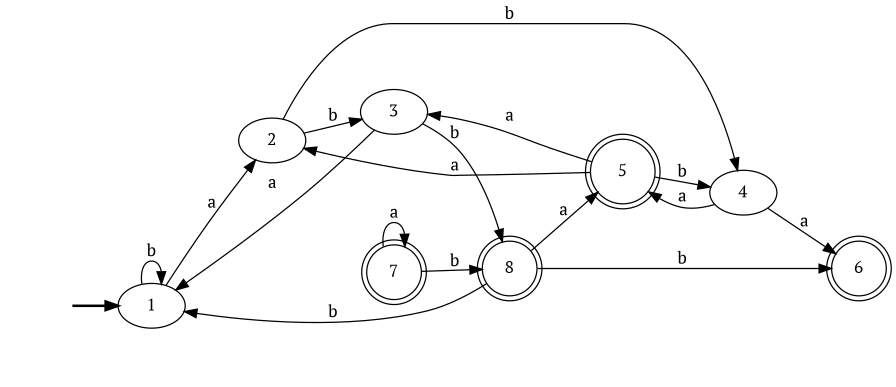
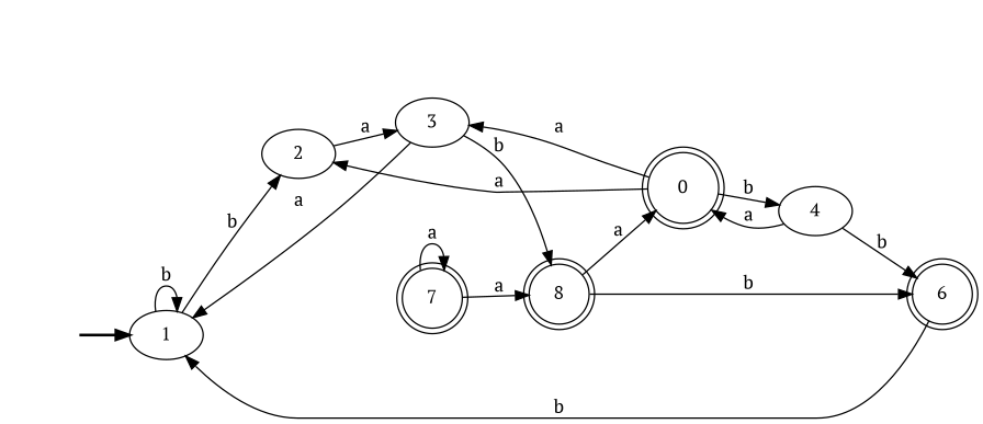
  digraph {
    fontname="PT Serif"
    rankdir=LR
    node [fontname="PT Serif"]
    edge [fontname="PT Serif"]
    fake [style=invisible]
    1 [root=true]
    2
    3
    4
    8 [shape=doublecircle]
-   5 [shape=doublecircle]
+   5 [shape=doublecircle label=0]
    6 [shape=doublecircle]
    7 [shape=doublecircle]
    fake -> 1 [style=bold]
    1 -> 1 [label=b]
-   1 -> 2 [label=a]
-   2 -> 3 [label=b]
-   2 -> 4 [label=b]
+   1 -> 2 [label=b]
+   2 -> 3 [label=a]
    3 -> 1 [label=a]
    3 -> 8 [label=b]
    4 -> 5 [label=a]
-   4 -> 6 [label=a]
+   4 -> 6 [label=b]
    8 -> 5 [label=a]
    8 -> 6 [label=b]
    5 -> 2 [label=a]
    5 -> 3 [label=a]
    5 -> 4 [label=b]
-   8 -> 1 [label=b]
-   7 -> 8 [label=b]
+   6 -> 1 [label=b]
+   7 -> 8 [label=a]
    7 -> 7 [label=a]
  }
